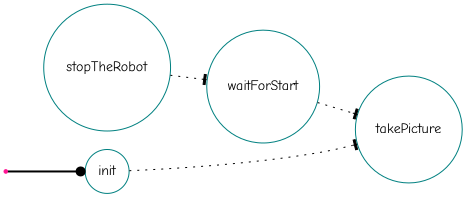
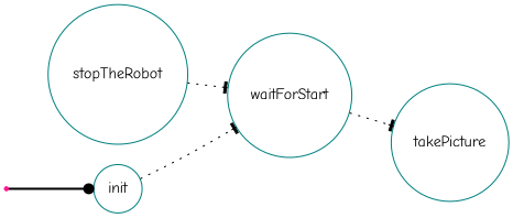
  digraph {
    fontname="Comic Neue"
    rankdir=LR
    node [color=teal fontname="Comic Neue" shape=circle]
    edge [arrowhead=tee fontname="Comic Neue" style=dotted]
    iniziale [color=deeppink shape=point]
    init
    waitForStart
    takePicture
    stopTheRobot
    iniziale -> init [arrowhead=dot style=bold]
-   init -> takePicture
+   init -> waitForStart
    waitForStart -> takePicture
    stopTheRobot -> waitForStart
  }
